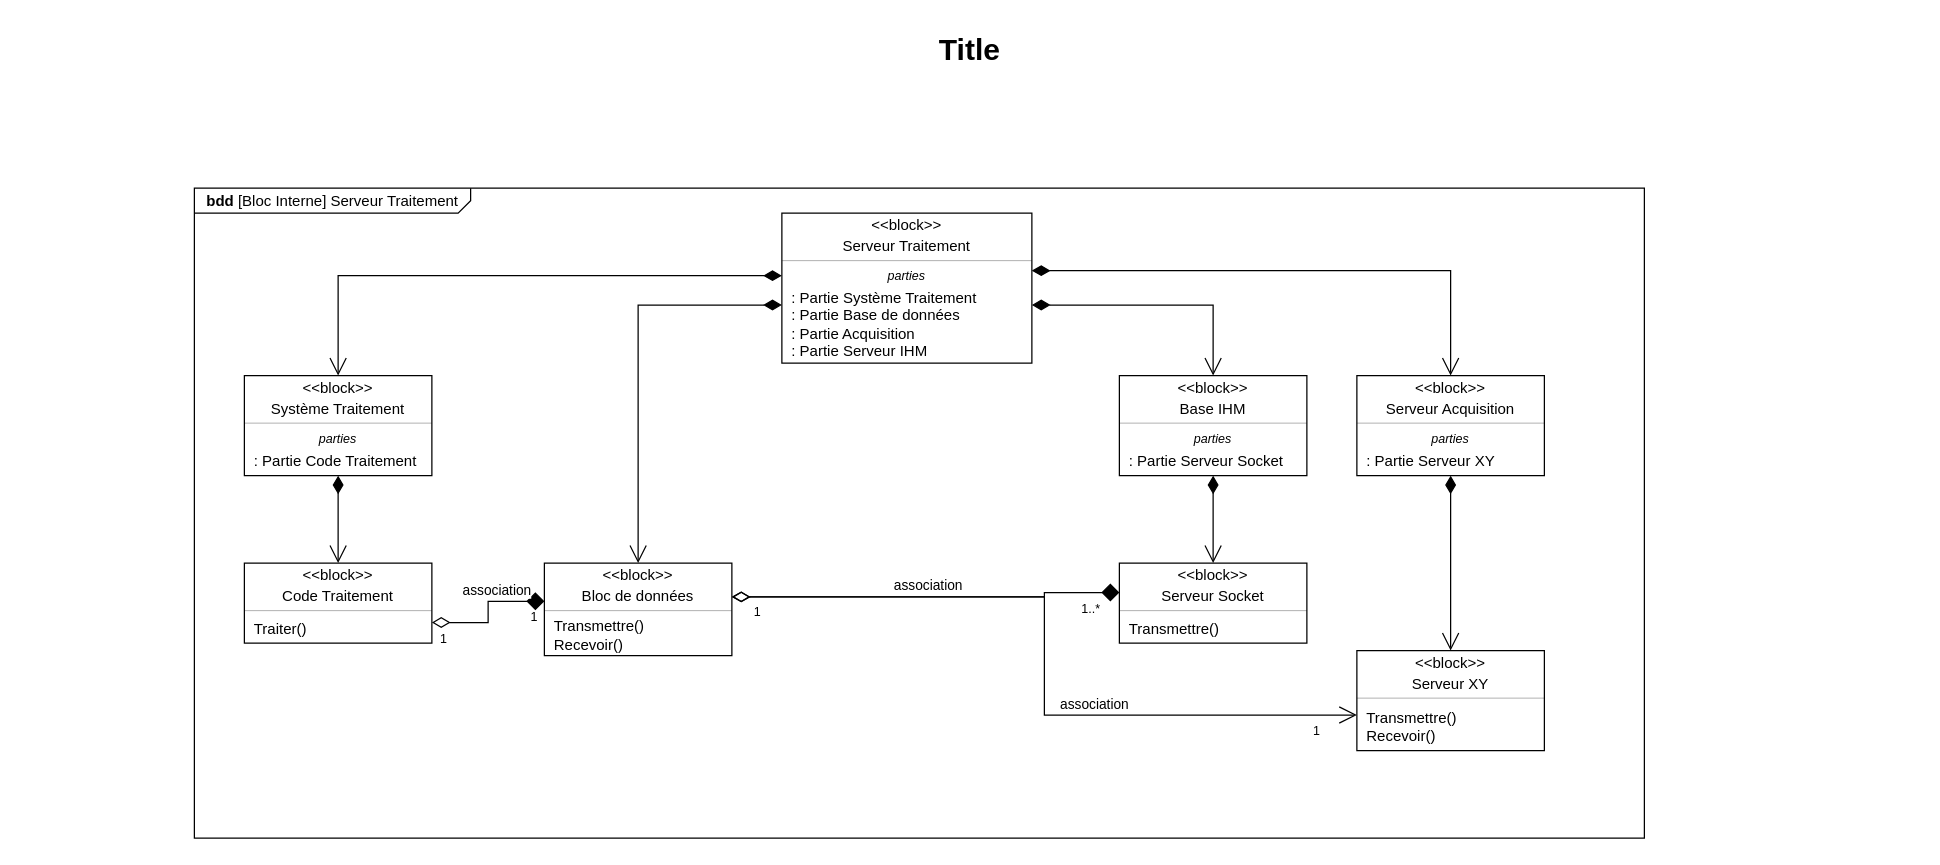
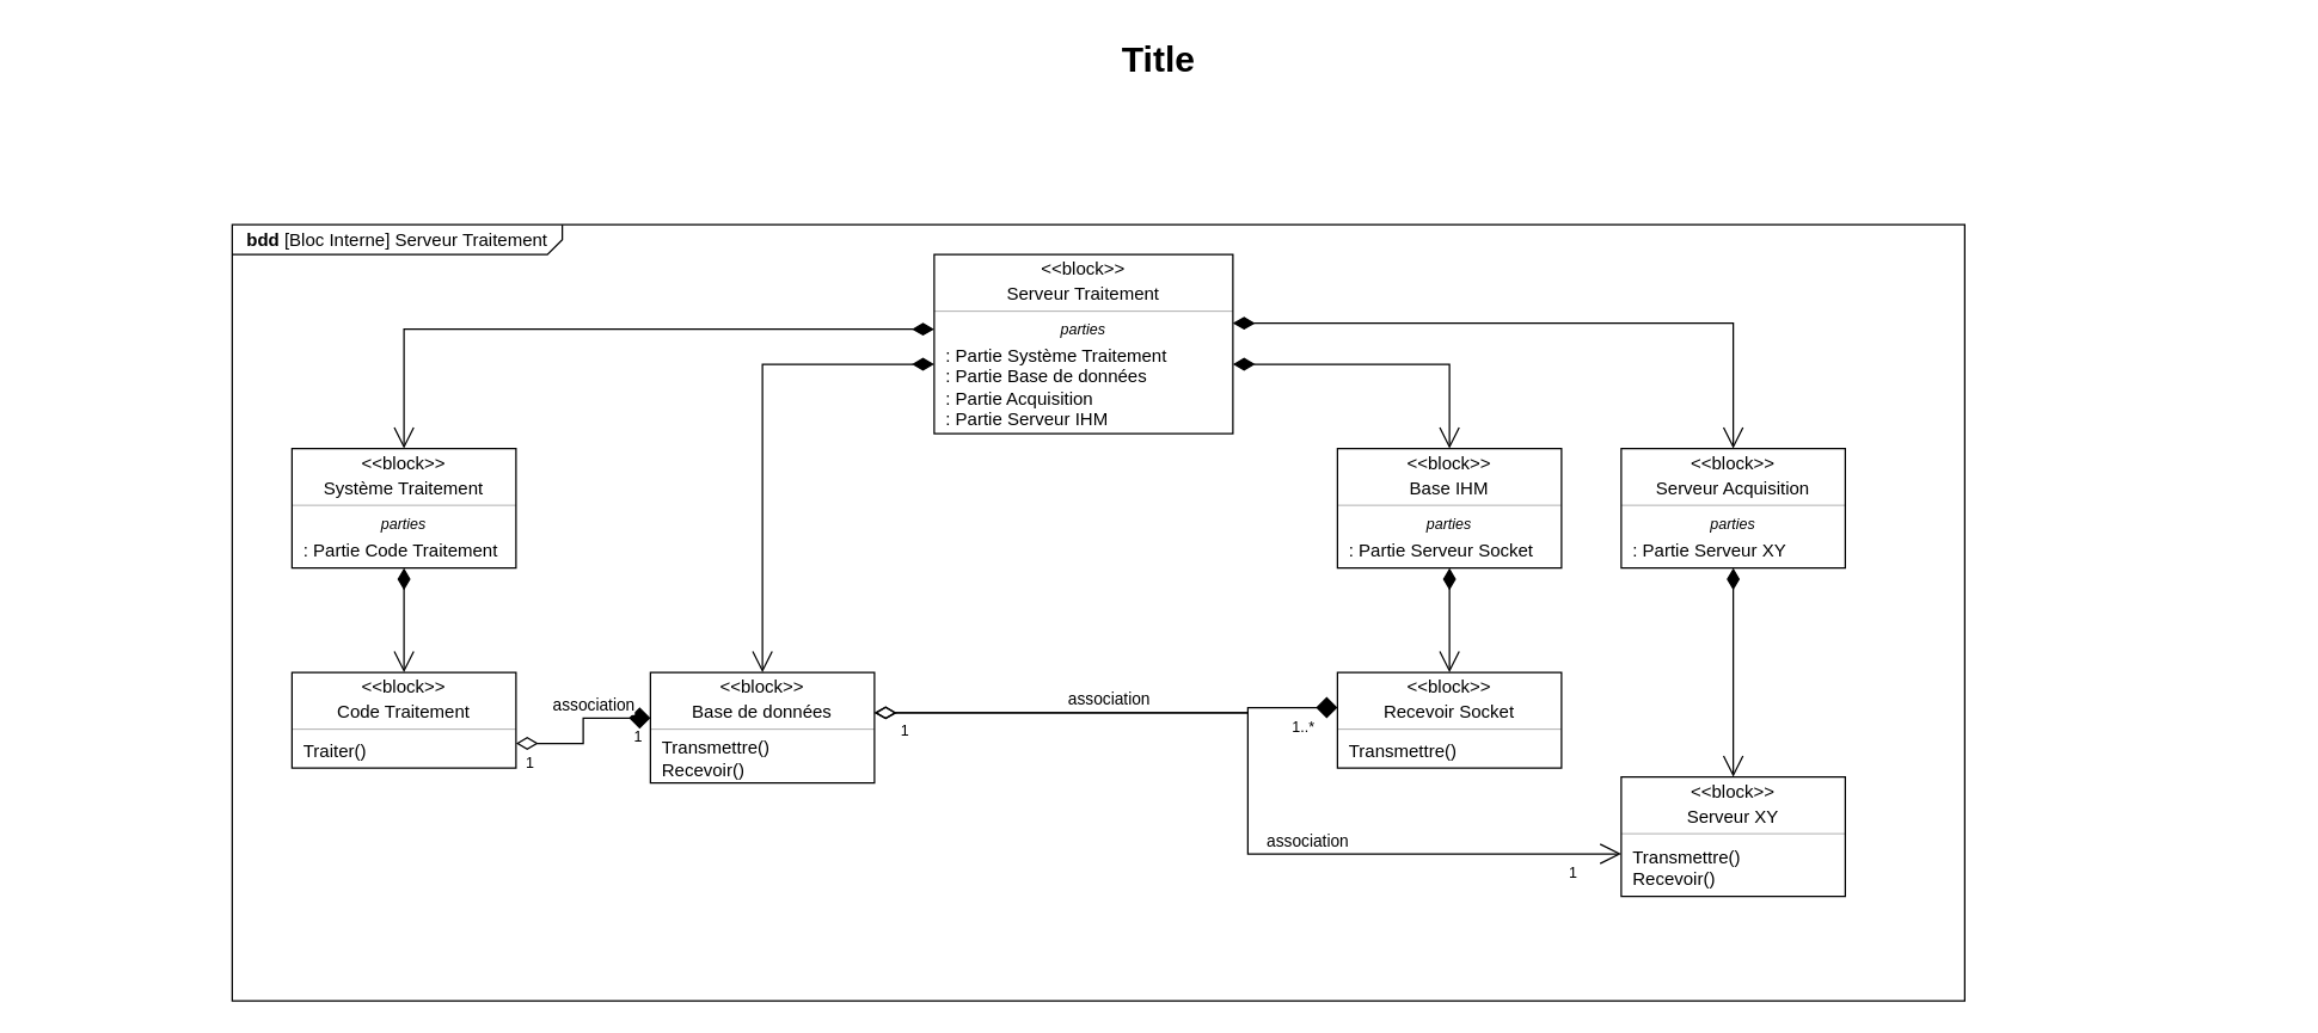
  <mxCell id="0" style=";html=1;" />
  <mxCell id="1" style=";html=1;" parent="0" />
  <mxCell id="2" value="Title" style="text;strokeColor=none;fillColor=none;html=1;fontSize=24;fontStyle=1;verticalAlign=middle;align=center;" parent="1" vertex="1"><mxGeometry x="20" y="20" width="1510" height="40" as="geometry" /></mxCell>
  <mxCell id="3" value="&lt;p style=&quot;margin:0px;margin-top:4px;margin-left:10px;text-align:left;&quot;&gt;&lt;b&gt;bdd&lt;/b&gt;   [Bloc Interne] Serveur Traitement&lt;/p&gt;" style="html=1;shape=mxgraph.sysml.package;labelX=221.17;align=left;spacingLeft=10;overflow=fill;recursiveResize=0;" vertex="1" parent="1"><mxGeometry x="155" y="150" width="1160" height="520" as="geometry" /></mxCell>
  <mxCell id="4" value="" style="fontStyle=1;align=center;verticalAlign=middle;childLayout=stackLayout;horizontal=1;horizontalStack=0;resizeParent=1;resizeParentMax=0;resizeLast=0;marginBottom=0;" vertex="1" parent="1"><mxGeometry x="625" y="170" width="200" height="120" as="geometry" /></mxCell>
  <mxCell id="5" value="&amp;lt;&amp;lt;block&amp;gt;&amp;gt;" style="html=1;align=center;spacing=0;verticalAlign=middle;strokeColor=none;fillColor=none;whiteSpace=wrap;" vertex="1" parent="4"><mxGeometry width="200" height="20" as="geometry" /></mxCell>
  <mxCell id="6" value="Serveur Traitement" style="html=1;align=center;spacing=0;verticalAlign=middle;strokeColor=none;fillColor=none;whiteSpace=wrap;" vertex="1" parent="4"><mxGeometry y="20" width="200" height="14" as="geometry" /></mxCell>
  <mxCell id="7" value="" style="line;strokeWidth=0.25;fillColor=none;align=left;verticalAlign=middle;spacingTop=-1;spacingLeft=3;spacingRight=3;rotatable=0;labelPosition=right;points=[];portConstraint=eastwest;" vertex="1" parent="4"><mxGeometry y="34" width="200" height="8" as="geometry" /></mxCell>
  <mxCell id="8" value="parties" style="html=1;align=center;spacing=0;verticalAlign=middle;strokeColor=none;fillColor=none;whiteSpace=wrap;fontStyle=2;fontSize=10;" vertex="1" parent="4"><mxGeometry y="42" width="200" height="16" as="geometry" /></mxCell>
  <mxCell id="9" value=": Partie Système Traitement&lt;div&gt;: Partie Base de données&lt;/div&gt;&lt;div&gt;: Partie Acquisition&lt;/div&gt;&lt;div&gt;: Partie Serveur IHM&lt;/div&gt;" style="html=1;align=left;spacing=0;spacingLeft=8;verticalAlign=middle;strokeColor=none;fillColor=none;whiteSpace=wrap;" vertex="1" parent="4"><mxGeometry y="58" width="200" height="62" as="geometry" /></mxCell>
  <mxCell id="10" value="" style="fontStyle=1;align=center;verticalAlign=middle;childLayout=stackLayout;horizontal=1;horizontalStack=0;resizeParent=1;resizeParentMax=0;resizeLast=0;marginBottom=0;" vertex="1" parent="1"><mxGeometry x="195" y="300" width="150" height="80" as="geometry" /></mxCell>
  <mxCell id="11" value="&amp;lt;&amp;lt;block&amp;gt;&amp;gt;" style="html=1;align=center;spacing=0;verticalAlign=middle;strokeColor=none;fillColor=none;whiteSpace=wrap;" vertex="1" parent="10"><mxGeometry width="150" height="20" as="geometry" /></mxCell>
  <mxCell id="12" value="Système Traitement" style="html=1;align=center;spacing=0;verticalAlign=middle;strokeColor=none;fillColor=none;whiteSpace=wrap;" vertex="1" parent="10"><mxGeometry y="20" width="150" height="14" as="geometry" /></mxCell>
  <mxCell id="13" value="" style="line;strokeWidth=0.25;fillColor=none;align=left;verticalAlign=middle;spacingTop=-1;spacingLeft=3;spacingRight=3;rotatable=0;labelPosition=right;points=[];portConstraint=eastwest;" vertex="1" parent="10"><mxGeometry y="34" width="150" height="8" as="geometry" /></mxCell>
  <mxCell id="14" value="parties" style="html=1;align=center;spacing=0;verticalAlign=middle;strokeColor=none;fillColor=none;whiteSpace=wrap;fontStyle=2;fontSize=10;" vertex="1" parent="10"><mxGeometry y="42" width="150" height="16" as="geometry" /></mxCell>
  <mxCell id="15" value=": Partie Code Traitement" style="html=1;align=left;spacing=0;spacingLeft=8;verticalAlign=middle;strokeColor=none;fillColor=none;whiteSpace=wrap;" vertex="1" parent="10"><mxGeometry y="58" width="150" height="22" as="geometry" /></mxCell>
  <mxCell id="16" value="" style="fontStyle=1;align=center;verticalAlign=middle;childLayout=stackLayout;horizontal=1;horizontalStack=0;resizeParent=1;resizeParentMax=0;resizeLast=0;marginBottom=0;" vertex="1" parent="1"><mxGeometry x="435" y="450" width="150" height="74" as="geometry" /></mxCell>
  <mxCell id="17" value="&amp;lt;&amp;lt;block&amp;gt;&amp;gt;" style="html=1;align=center;spacing=0;verticalAlign=middle;strokeColor=none;fillColor=none;whiteSpace=wrap;" vertex="1" parent="16"><mxGeometry width="150" height="20" as="geometry" /></mxCell>
- <mxCell id="18" value="Bloc de données" style="html=1;align=center;spacing=0;verticalAlign=middle;strokeColor=none;fillColor=none;whiteSpace=wrap;" vertex="1" parent="16"><mxGeometry y="20" width="150" height="14" as="geometry" /></mxCell>
+ <mxCell id="18" value="Base de données" style="html=1;align=center;spacing=0;verticalAlign=middle;strokeColor=none;fillColor=none;whiteSpace=wrap;" vertex="1" parent="16"><mxGeometry y="20" width="150" height="14" as="geometry" /></mxCell>
  <mxCell id="19" value="" style="line;strokeWidth=0.25;fillColor=none;align=left;verticalAlign=middle;spacingTop=-1;spacingLeft=3;spacingRight=3;rotatable=0;labelPosition=right;points=[];portConstraint=eastwest;" vertex="1" parent="16"><mxGeometry y="34" width="150" height="8" as="geometry" /></mxCell>
  <mxCell id="20" value="&lt;div&gt;Transmettre()&lt;br&gt;Recevoir()&lt;br&gt;&lt;/div&gt;" style="html=1;align=left;spacing=0;spacingLeft=8;verticalAlign=middle;strokeColor=none;fillColor=none;whiteSpace=wrap;" vertex="1" parent="16"><mxGeometry y="42" width="150" height="32" as="geometry" /></mxCell>
  <mxCell id="21" value="" style="fontStyle=1;align=center;verticalAlign=middle;childLayout=stackLayout;horizontal=1;horizontalStack=0;resizeParent=1;resizeParentMax=0;resizeLast=0;marginBottom=0;" vertex="1" parent="1"><mxGeometry x="1085" y="300" width="150" height="80" as="geometry" /></mxCell>
  <mxCell id="22" value="&amp;lt;&amp;lt;block&amp;gt;&amp;gt;" style="html=1;align=center;spacing=0;verticalAlign=middle;strokeColor=none;fillColor=none;whiteSpace=wrap;" vertex="1" parent="21"><mxGeometry width="150" height="20" as="geometry" /></mxCell>
  <mxCell id="23" value="Serveur Acquisition" style="html=1;align=center;spacing=0;verticalAlign=middle;strokeColor=none;fillColor=none;whiteSpace=wrap;" vertex="1" parent="21"><mxGeometry y="20" width="150" height="14" as="geometry" /></mxCell>
  <mxCell id="24" value="" style="line;strokeWidth=0.25;fillColor=none;align=left;verticalAlign=middle;spacingTop=-1;spacingLeft=3;spacingRight=3;rotatable=0;labelPosition=right;points=[];portConstraint=eastwest;" vertex="1" parent="21"><mxGeometry y="34" width="150" height="8" as="geometry" /></mxCell>
  <mxCell id="25" value="parties" style="html=1;align=center;spacing=0;verticalAlign=middle;strokeColor=none;fillColor=none;whiteSpace=wrap;fontStyle=2;fontSize=10;" vertex="1" parent="21"><mxGeometry y="42" width="150" height="16" as="geometry" /></mxCell>
  <mxCell id="26" value="&lt;div&gt;: Partie Serveur XY&lt;/div&gt;" style="html=1;align=left;spacing=0;spacingLeft=8;verticalAlign=middle;strokeColor=none;fillColor=none;whiteSpace=wrap;" vertex="1" parent="21"><mxGeometry y="58" width="150" height="22" as="geometry" /></mxCell>
  <mxCell id="27" value="" style="fontStyle=1;align=center;verticalAlign=middle;childLayout=stackLayout;horizontal=1;horizontalStack=0;resizeParent=1;resizeParentMax=0;resizeLast=0;marginBottom=0;" vertex="1" parent="1"><mxGeometry x="895" y="300" width="150" height="80" as="geometry" /></mxCell>
  <mxCell id="28" value="&amp;lt;&amp;lt;block&amp;gt;&amp;gt;" style="html=1;align=center;spacing=0;verticalAlign=middle;strokeColor=none;fillColor=none;whiteSpace=wrap;" vertex="1" parent="27"><mxGeometry width="150" height="20" as="geometry" /></mxCell>
  <mxCell id="29" value="Base IHM" style="html=1;align=center;spacing=0;verticalAlign=middle;strokeColor=none;fillColor=none;whiteSpace=wrap;" vertex="1" parent="27"><mxGeometry y="20" width="150" height="14" as="geometry" /></mxCell>
  <mxCell id="30" value="" style="line;strokeWidth=0.25;fillColor=none;align=left;verticalAlign=middle;spacingTop=-1;spacingLeft=3;spacingRight=3;rotatable=0;labelPosition=right;points=[];portConstraint=eastwest;" vertex="1" parent="27"><mxGeometry y="34" width="150" height="8" as="geometry" /></mxCell>
  <mxCell id="31" value="parties" style="html=1;align=center;spacing=0;verticalAlign=middle;strokeColor=none;fillColor=none;whiteSpace=wrap;fontStyle=2;fontSize=10;" vertex="1" parent="27"><mxGeometry y="42" width="150" height="16" as="geometry" /></mxCell>
  <mxCell id="32" value="&lt;div&gt;: Partie Serveur Socket&lt;/div&gt;" style="html=1;align=left;spacing=0;spacingLeft=8;verticalAlign=middle;strokeColor=none;fillColor=none;whiteSpace=wrap;" vertex="1" parent="27"><mxGeometry y="58" width="150" height="22" as="geometry" /></mxCell>
  <mxCell id="33" value="" style="fontStyle=1;align=center;verticalAlign=middle;childLayout=stackLayout;horizontal=1;horizontalStack=0;resizeParent=1;resizeParentMax=0;resizeLast=0;marginBottom=0;" vertex="1" parent="1"><mxGeometry x="895" y="450" width="150" height="64" as="geometry" /></mxCell>
  <mxCell id="34" value="&amp;lt;&amp;lt;block&amp;gt;&amp;gt;" style="html=1;align=center;spacing=0;verticalAlign=middle;strokeColor=none;fillColor=none;whiteSpace=wrap;" vertex="1" parent="33"><mxGeometry width="150" height="20" as="geometry" /></mxCell>
- <mxCell id="35" value="Serveur Socket" style="html=1;align=center;spacing=0;verticalAlign=middle;strokeColor=none;fillColor=none;whiteSpace=wrap;" vertex="1" parent="33"><mxGeometry y="20" width="150" height="14" as="geometry" /></mxCell>
+ <mxCell id="35" value="Recevoir Socket" style="html=1;align=center;spacing=0;verticalAlign=middle;strokeColor=none;fillColor=none;whiteSpace=wrap;" vertex="1" parent="33"><mxGeometry y="20" width="150" height="14" as="geometry" /></mxCell>
  <mxCell id="36" value="" style="line;strokeWidth=0.25;fillColor=none;align=left;verticalAlign=middle;spacingTop=-1;spacingLeft=3;spacingRight=3;rotatable=0;labelPosition=right;points=[];portConstraint=eastwest;" vertex="1" parent="33"><mxGeometry y="34" width="150" height="8" as="geometry" /></mxCell>
  <mxCell id="37" value="&lt;div&gt;Transmettre()&lt;/div&gt;" style="html=1;align=left;spacing=0;spacingLeft=8;verticalAlign=middle;strokeColor=none;fillColor=none;whiteSpace=wrap;" vertex="1" parent="33"><mxGeometry y="42" width="150" height="22" as="geometry" /></mxCell>
  <mxCell id="38" value="" style="fontStyle=1;align=center;verticalAlign=middle;childLayout=stackLayout;horizontal=1;horizontalStack=0;resizeParent=1;resizeParentMax=0;resizeLast=0;marginBottom=0;" vertex="1" parent="1"><mxGeometry x="1085" y="520" width="150" height="80" as="geometry" /></mxCell>
  <mxCell id="39" value="&amp;lt;&amp;lt;block&amp;gt;&amp;gt;" style="html=1;align=center;spacing=0;verticalAlign=middle;strokeColor=none;fillColor=none;whiteSpace=wrap;" vertex="1" parent="38"><mxGeometry width="150" height="20" as="geometry" /></mxCell>
  <mxCell id="40" value="Serveur XY" style="html=1;align=center;spacing=0;verticalAlign=middle;strokeColor=none;fillColor=none;whiteSpace=wrap;" vertex="1" parent="38"><mxGeometry y="20" width="150" height="14" as="geometry" /></mxCell>
  <mxCell id="41" value="" style="line;strokeWidth=0.25;fillColor=none;align=left;verticalAlign=middle;spacingTop=-1;spacingLeft=3;spacingRight=3;rotatable=0;labelPosition=right;points=[];portConstraint=eastwest;" vertex="1" parent="38"><mxGeometry y="34" width="150" height="8" as="geometry" /></mxCell>
  <mxCell id="42" value="Transmettre()&lt;br&gt;Recevoir()" style="html=1;align=left;spacing=0;spacingLeft=8;verticalAlign=middle;strokeColor=none;fillColor=none;whiteSpace=wrap;" vertex="1" parent="38"><mxGeometry y="42" width="150" height="38" as="geometry" /></mxCell>
  <mxCell id="43" value="" style="fontStyle=1;align=center;verticalAlign=middle;childLayout=stackLayout;horizontal=1;horizontalStack=0;resizeParent=1;resizeParentMax=0;resizeLast=0;marginBottom=0;" vertex="1" parent="1"><mxGeometry x="195" y="450" width="150" height="64" as="geometry" /></mxCell>
  <mxCell id="44" value="&amp;lt;&amp;lt;block&amp;gt;&amp;gt;" style="html=1;align=center;spacing=0;verticalAlign=middle;strokeColor=none;fillColor=none;whiteSpace=wrap;" vertex="1" parent="43"><mxGeometry width="150" height="20" as="geometry" /></mxCell>
  <mxCell id="45" value="Code Traitement" style="html=1;align=center;spacing=0;verticalAlign=middle;strokeColor=none;fillColor=none;whiteSpace=wrap;" vertex="1" parent="43"><mxGeometry y="20" width="150" height="14" as="geometry" /></mxCell>
  <mxCell id="46" value="" style="line;strokeWidth=0.25;fillColor=none;align=left;verticalAlign=middle;spacingTop=-1;spacingLeft=3;spacingRight=3;rotatable=0;labelPosition=right;points=[];portConstraint=eastwest;" vertex="1" parent="43"><mxGeometry y="34" width="150" height="8" as="geometry" /></mxCell>
  <mxCell id="47" value="&lt;div&gt;Traiter()&lt;/div&gt;" style="html=1;align=left;spacing=0;spacingLeft=8;verticalAlign=middle;strokeColor=none;fillColor=none;whiteSpace=wrap;" vertex="1" parent="43"><mxGeometry y="42" width="150" height="22" as="geometry" /></mxCell>
  <mxCell id="48" value="" style="verticalAlign=bottom;html=1;endArrow=open;endSize=12;edgeStyle=orthogonalEdgeStyle;startFill=1;startSize=12;startArrow=diamondThin;rounded=0;exitX=1;exitY=0.25;exitDx=0;exitDy=0;entryX=0.5;entryY=0;entryDx=0;entryDy=0;" edge="1" parent="1" source="9" target="28"><mxGeometry relative="1" as="geometry"><mxPoint x="625" y="420" as="sourcePoint" /><mxPoint x="875" y="420" as="targetPoint" /></mxGeometry></mxCell>
  <mxCell id="49" value="" style="verticalAlign=bottom;html=1;endArrow=open;endSize=12;edgeStyle=orthogonalEdgeStyle;startFill=1;startSize=12;startArrow=diamondThin;rounded=0;exitX=1;exitY=0.25;exitDx=0;exitDy=0;" edge="1" parent="1" source="8" target="22"><mxGeometry relative="1" as="geometry"><mxPoint x="845" y="220" as="sourcePoint" /><mxPoint x="1095" y="220" as="targetPoint" /></mxGeometry></mxCell>
  <mxCell id="50" value="" style="verticalAlign=bottom;html=1;endArrow=open;endSize=12;edgeStyle=orthogonalEdgeStyle;startFill=1;startSize=12;startArrow=diamondThin;rounded=0;exitX=0;exitY=0.5;exitDx=0;exitDy=0;entryX=0.5;entryY=0;entryDx=0;entryDy=0;" edge="1" parent="1" source="8" target="11"><mxGeometry relative="1" as="geometry"><mxPoint x="515" y="410" as="sourcePoint" /><mxPoint x="850" y="486" as="targetPoint" /></mxGeometry></mxCell>
  <mxCell id="51" value="" style="verticalAlign=bottom;html=1;endArrow=open;endSize=12;edgeStyle=orthogonalEdgeStyle;startFill=1;startSize=12;startArrow=diamondThin;rounded=0;exitX=0;exitY=0.25;exitDx=0;exitDy=0;entryX=0.5;entryY=0;entryDx=0;entryDy=0;" edge="1" parent="1" source="9" target="17"><mxGeometry relative="1" as="geometry"><mxPoint x="635" y="230" as="sourcePoint" /><mxPoint x="490" y="310" as="targetPoint" /></mxGeometry></mxCell>
  <mxCell id="52" value="" style="verticalAlign=bottom;html=1;endArrow=open;endSize=12;edgeStyle=orthogonalEdgeStyle;startFill=1;startSize=12;startArrow=diamondThin;rounded=0;exitX=0.5;exitY=1;exitDx=0;exitDy=0;entryX=0.5;entryY=0;entryDx=0;entryDy=0;" edge="1" parent="1" source="15" target="44"><mxGeometry relative="1" as="geometry"><mxPoint x="635" y="253" as="sourcePoint" /><mxPoint x="490" y="310" as="targetPoint" /></mxGeometry></mxCell>
  <mxCell id="53" value="" style="verticalAlign=bottom;html=1;endArrow=open;endSize=12;edgeStyle=orthogonalEdgeStyle;startFill=1;startSize=12;startArrow=diamondThin;rounded=0;exitX=0.5;exitY=1;exitDx=0;exitDy=0;" edge="1" parent="1" source="26" target="39"><mxGeometry relative="1" as="geometry"><mxPoint x="280" y="390" as="sourcePoint" /><mxPoint x="280" y="440" as="targetPoint" /></mxGeometry></mxCell>
  <mxCell id="54" value="" style="verticalAlign=bottom;html=1;endArrow=open;endSize=12;edgeStyle=orthogonalEdgeStyle;startFill=1;startSize=12;startArrow=diamondThin;rounded=0;exitX=0.5;exitY=1;exitDx=0;exitDy=0;entryX=0.5;entryY=0;entryDx=0;entryDy=0;" edge="1" parent="1" source="32" target="34"><mxGeometry relative="1" as="geometry"><mxPoint x="1170" y="390" as="sourcePoint" /><mxPoint x="1170" y="460" as="targetPoint" /></mxGeometry></mxCell>
  <mxCell id="55" value="association" style="verticalAlign=bottom;html=1;endArrow=diamond;endSize=12;edgeStyle=orthogonalEdgeStyle;startFill=0;startSize=12;startArrow=diamondThin;rounded=0;entryX=0;entryY=0.25;entryDx=0;entryDy=0;exitX=1;exitY=0.5;exitDx=0;exitDy=0;" edge="1" parent="1" source="18" target="35"><mxGeometry relative="1" as="geometry"><mxPoint x="555" y="490" as="sourcePoint" /><mxPoint x="805" y="490" as="targetPoint" /><Array as="points"><mxPoint x="835" y="477" /><mxPoint x="835" y="474" /></Array></mxGeometry></mxCell>
  <mxCell id="56" value="1" style="resizable=0;html=1;align=left;verticalAlign=top;labelBackgroundColor=none;fontSize=10" connectable="0" vertex="1" parent="55"><mxGeometry x="-0.9" relative="1" as="geometry" /></mxCell>
  <mxCell id="57" value="&lt;div&gt;&lt;span style=&quot;background-color: transparent; color: light-dark(rgb(0, 0, 0), rgb(255, 255, 255));&quot;&gt;1..*&lt;/span&gt;&lt;/div&gt;" style="resizable=0;html=1;align=right;verticalAlign=top;labelBackgroundColor=none;fontSize=10" connectable="0" vertex="1" parent="55"><mxGeometry x="0.9" relative="1" as="geometry" /></mxCell>
  <mxCell id="58" value="" style="resizable=0;html=1;align=right;verticalAlign=bottom;labelBackgroundColor=none;fontSize=10" connectable="0" vertex="1" parent="55"><mxGeometry x="0.9" relative="1" as="geometry" /></mxCell>
  <mxCell id="59" value="association" style="verticalAlign=bottom;html=1;endArrow=diamond;endSize=12;edgeStyle=orthogonalEdgeStyle;startFill=0;startSize=12;startArrow=diamondThin;rounded=0;entryX=0;entryY=0.75;entryDx=0;entryDy=0;exitX=1;exitY=0.25;exitDx=0;exitDy=0;" edge="1" parent="1" source="47" target="18"><mxGeometry x="0.281" relative="1" as="geometry"><mxPoint x="375" y="490" as="sourcePoint" /><mxPoint x="705" y="530" as="targetPoint" /><mxPoint as="offset" /></mxGeometry></mxCell>
  <mxCell id="60" value="1" style="resizable=0;html=1;align=left;verticalAlign=top;labelBackgroundColor=none;fontSize=10" connectable="0" vertex="1" parent="59"><mxGeometry x="-0.9" relative="1" as="geometry" /></mxCell>
  <mxCell id="61" value="&lt;div&gt;&lt;span style=&quot;background-color: transparent; color: light-dark(rgb(0, 0, 0), rgb(255, 255, 255));&quot;&gt;1&lt;/span&gt;&lt;/div&gt;" style="resizable=0;html=1;align=right;verticalAlign=top;labelBackgroundColor=none;fontSize=10" connectable="0" vertex="1" parent="59"><mxGeometry x="0.9" relative="1" as="geometry" /></mxCell>
  <mxCell id="62" value="" style="resizable=0;html=1;align=right;verticalAlign=bottom;labelBackgroundColor=none;fontSize=10" connectable="0" vertex="1" parent="59"><mxGeometry x="0.9" relative="1" as="geometry" /></mxCell>
  <mxCell id="63" value="association" style="verticalAlign=bottom;html=1;endArrow=open;endSize=12;edgeStyle=orthogonalEdgeStyle;startFill=0;startSize=12;startArrow=diamondThin;rounded=0;entryX=0;entryY=0.25;entryDx=0;entryDy=0;exitX=1;exitY=0.5;exitDx=0;exitDy=0;" edge="1" parent="1" source="18" target="42"><mxGeometry x="0.293" relative="1" as="geometry"><mxPoint x="575" y="497" as="sourcePoint" /><mxPoint x="915" y="494" as="targetPoint" /><mxPoint as="offset" /></mxGeometry></mxCell>
  <mxCell id="64" value="&lt;div&gt;&lt;span style=&quot;background-color: transparent; color: light-dark(rgb(0, 0, 0), rgb(255, 255, 255));&quot;&gt;1&lt;/span&gt;&lt;/div&gt;" style="resizable=0;html=1;align=right;verticalAlign=top;labelBackgroundColor=none;fontSize=10" connectable="0" vertex="1" parent="63"><mxGeometry x="0.9" relative="1" as="geometry" /></mxCell>
  <mxCell id="65" value="" style="resizable=0;html=1;align=right;verticalAlign=bottom;labelBackgroundColor=none;fontSize=10" connectable="0" vertex="1" parent="63"><mxGeometry x="0.9" relative="1" as="geometry" /></mxCell>
